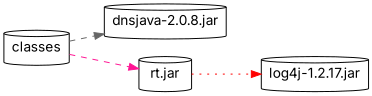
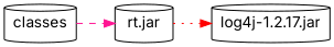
  digraph {
    fontname=Inter
    rankdir=LR
    node [fontname=Inter shape=cylinder]
    edge [fontname=Inter style=dashed]
    classes
-   "dnsjava-2.0.8.jar"
    "rt.jar"
    "log4j-1.2.17.jar"
-   classes -> "dnsjava-2.0.8.jar" [color=gray40]
    classes -> "rt.jar" [color=deeppink]
    "rt.jar" -> "log4j-1.2.17.jar" [color=red style=dotted]
  }
